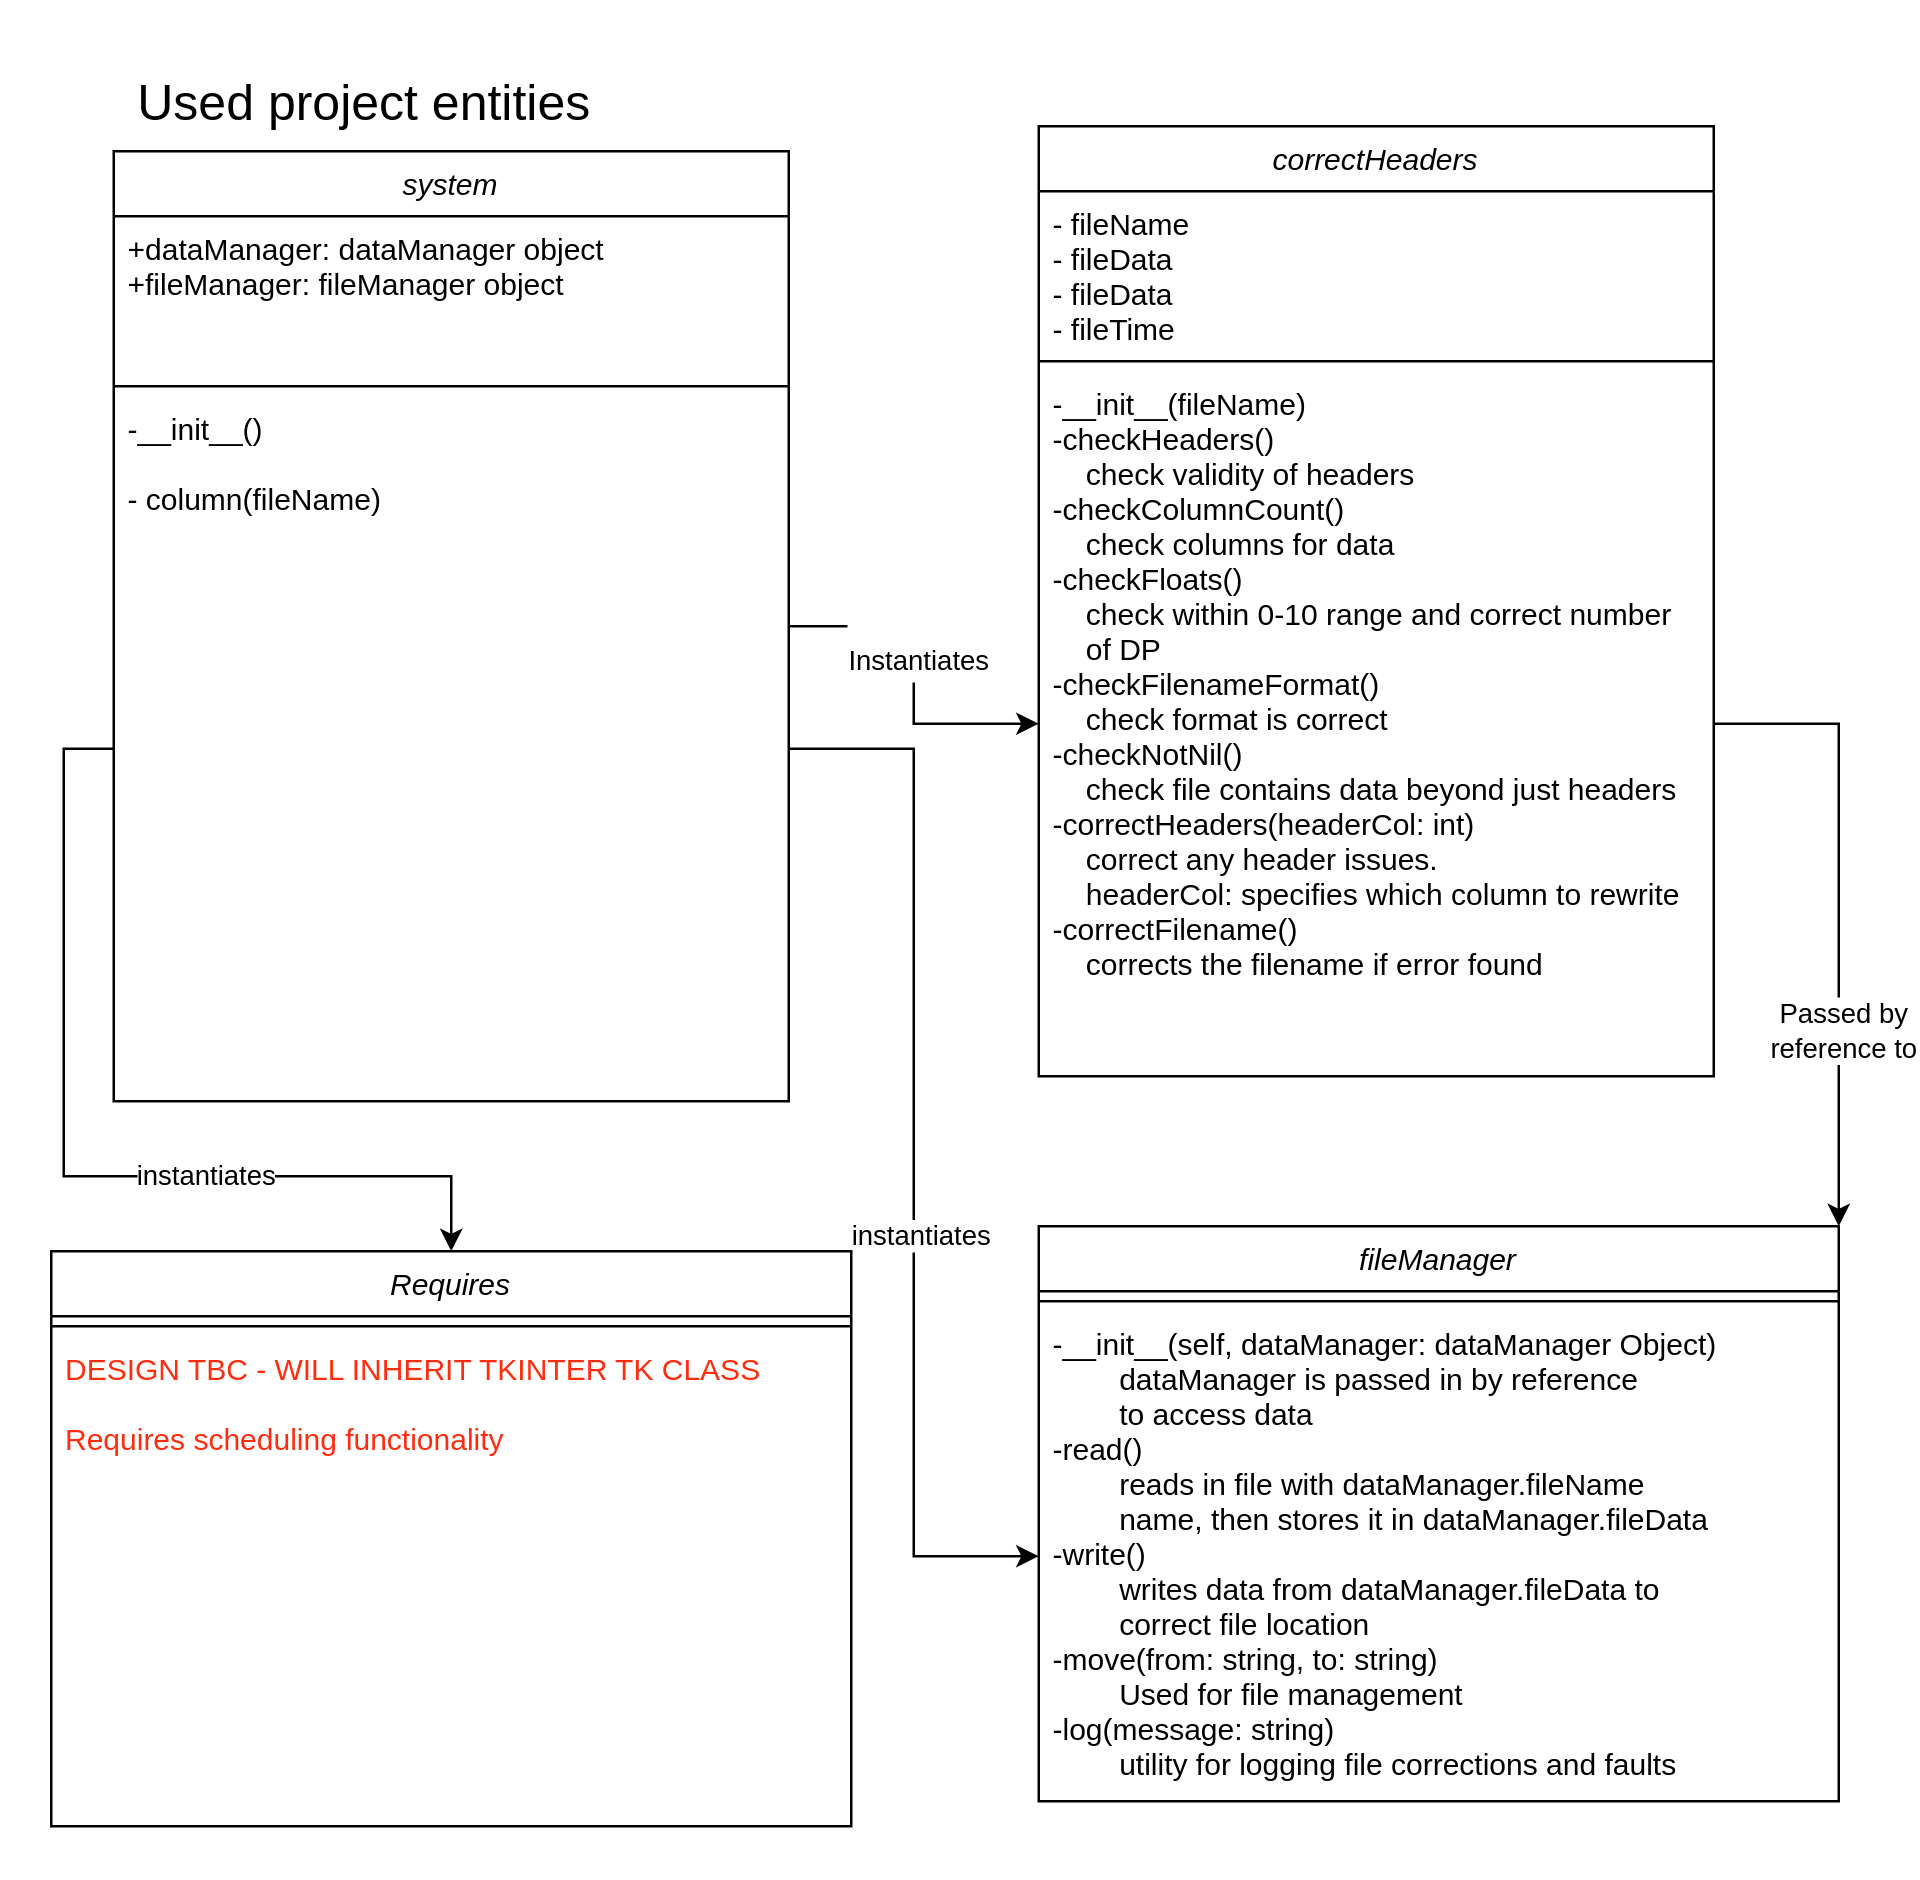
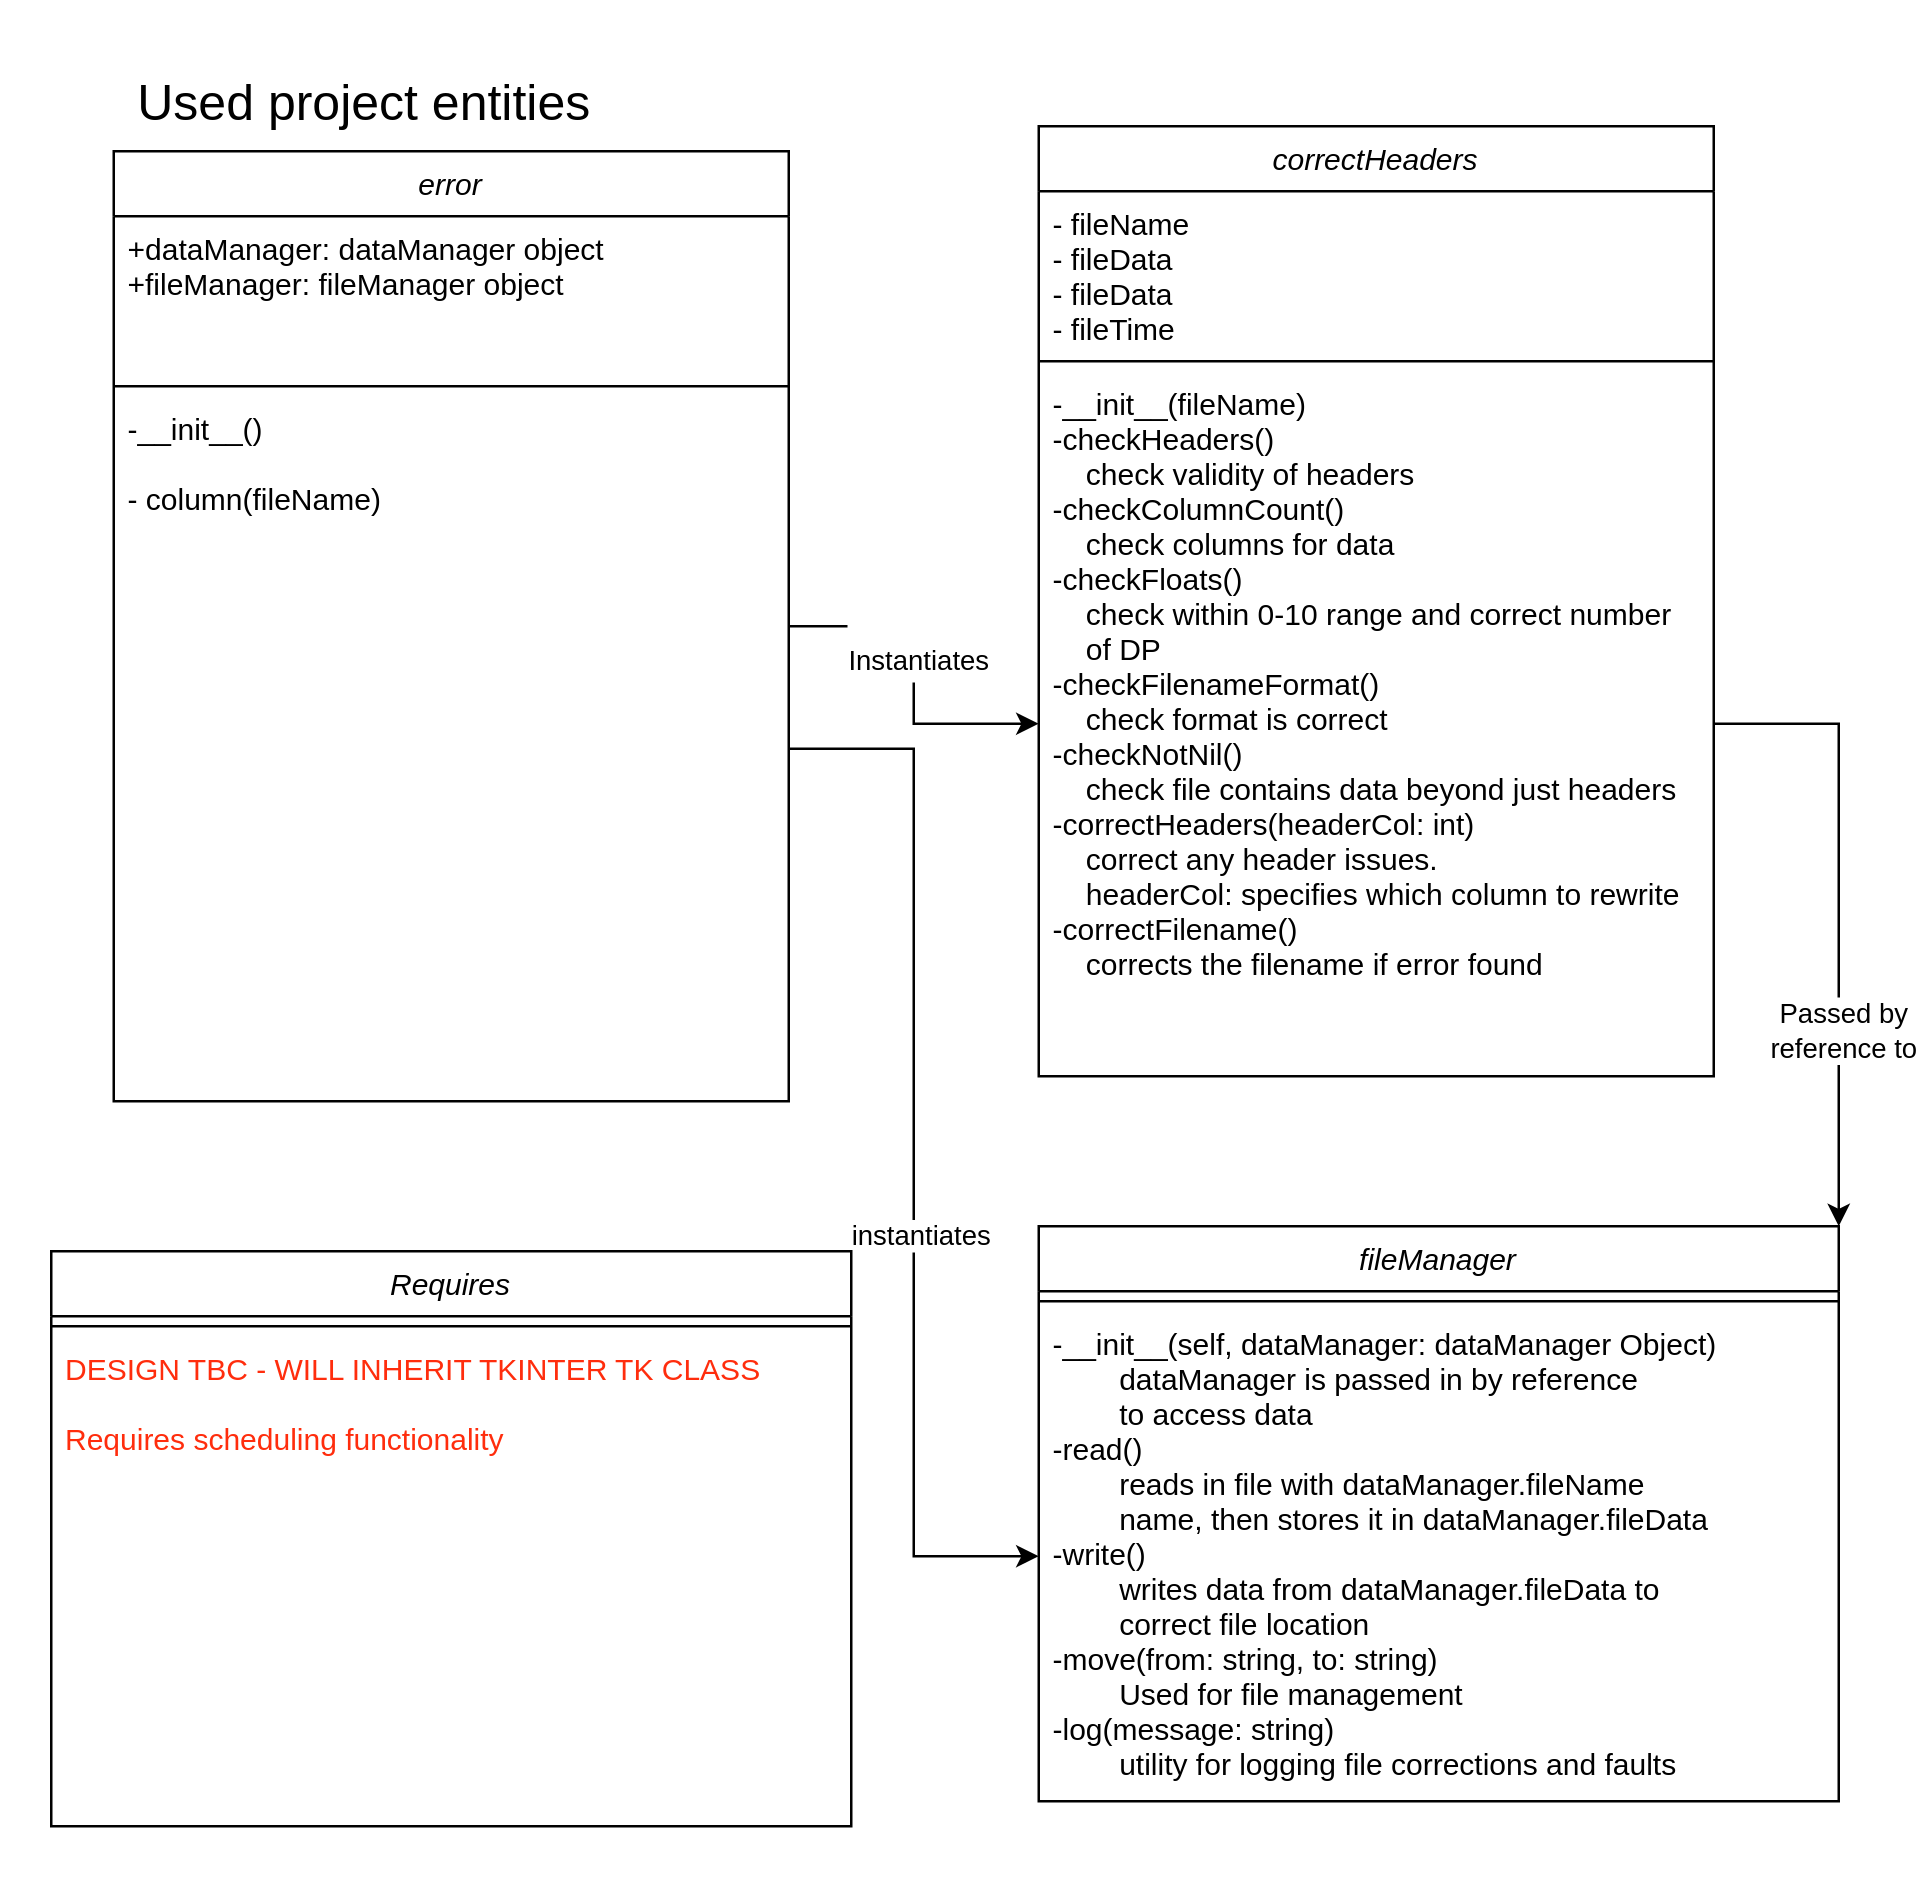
  <mxCell id="0" />
  <mxCell id="1" parent="0" />
  <mxCell id="2" value="correctHeaders" style="swimlane;fontStyle=2;align=center;verticalAlign=top;childLayout=stackLayout;horizontal=1;startSize=26;horizontalStack=0;resizeParent=1;resizeLast=0;collapsible=1;marginBottom=0;rounded=0;shadow=0;strokeWidth=1;" parent="1" vertex="1"><mxGeometry x="415" y="50" width="270" height="380" as="geometry"><mxRectangle x="230" y="140" width="160" height="26" as="alternateBounds" /></mxGeometry></mxCell>
  <mxCell id="3" value="- fileName&#10;- fileData&#10;- fileData&#10;- fileTime" style="text;align=left;verticalAlign=top;spacingLeft=4;spacingRight=4;overflow=hidden;rotatable=0;points=[[0,0.5],[1,0.5]];portConstraint=eastwest;" parent="2" vertex="1"><mxGeometry y="26" width="270" height="64" as="geometry" /></mxCell>
  <mxCell id="4" value="" style="line;html=1;strokeWidth=1;align=left;verticalAlign=middle;spacingTop=-1;spacingLeft=3;spacingRight=3;rotatable=0;labelPosition=right;points=[];portConstraint=eastwest;" parent="2" vertex="1"><mxGeometry y="90" width="270" height="8" as="geometry" /></mxCell>
  <mxCell id="5" value="-__init__(fileName)&#10;-checkHeaders()&#10;    check validity of headers&#10;-checkColumnCount()&#10;    check columns for data &#10;-checkFloats()&#10;    check within 0-10 range and correct number &#10;    of DP&#10;-checkFilenameFormat()&#10;    check format is correct&#10;-checkNotNil()&#10;    check file contains data beyond just headers&#10;-correctHeaders(headerCol: int)&#10;    correct any header issues.&#10;    headerCol: specifies which column to rewrite &#10;-correctFilename()&#10;    corrects the filename if error found&#10;" style="text;align=left;verticalAlign=top;spacingLeft=4;spacingRight=4;overflow=hidden;rotatable=0;points=[[0,0.5],[1,0.5]];portConstraint=eastwest;" parent="2" vertex="1"><mxGeometry y="98" width="270" height="282" as="geometry" /></mxCell>
  <mxCell id="6" value="fileManager" style="swimlane;fontStyle=2;align=center;verticalAlign=top;childLayout=stackLayout;horizontal=1;startSize=26;horizontalStack=0;resizeParent=1;resizeLast=0;collapsible=1;marginBottom=0;rounded=0;shadow=0;strokeWidth=1;" vertex="1" parent="1"><mxGeometry x="415" y="490" width="320" height="230" as="geometry"><mxRectangle x="230" y="140" width="160" height="26" as="alternateBounds" /></mxGeometry></mxCell>
  <mxCell id="7" value="" style="line;html=1;strokeWidth=1;align=left;verticalAlign=middle;spacingTop=-1;spacingLeft=3;spacingRight=3;rotatable=0;labelPosition=right;points=[];portConstraint=eastwest;" vertex="1" parent="6"><mxGeometry y="26" width="320" height="8" as="geometry" /></mxCell>
  <mxCell id="8" value="-__init__(self, dataManager: dataManager Object) &#10;        dataManager is passed in by reference &#10;        to access data&#10;-read()&#10;        reads in file with dataManager.fileName&#10;        name, then stores it in dataManager.fileData&#10;-write()&#10;        writes data from dataManager.fileData to &#10;        correct file location&#10;-move(from: string, to: string)&#10;        Used for file management&#10;-log(message: string)&#10;        utility for logging file corrections and faults" style="text;align=left;verticalAlign=top;spacingLeft=4;spacingRight=4;overflow=hidden;rotatable=0;points=[[0,0.5],[1,0.5]];portConstraint=eastwest;fontStyle=0" vertex="1" parent="6"><mxGeometry y="34" width="320" height="196" as="geometry" /></mxCell>
  <mxCell id="9" style="edgeStyle=orthogonalEdgeStyle;rounded=0;orthogonalLoop=1;jettySize=auto;html=1;exitX=1;exitY=0.5;exitDx=0;exitDy=0;entryX=0;entryY=0.5;entryDx=0;entryDy=0;fontSize=20;" edge="1" parent="1" source="11" target="5"><mxGeometry relative="1" as="geometry" /></mxCell>
  <mxCell id="10" value="&lt;font style=&quot;font-size: 11px;&quot;&gt;Instantiates&lt;/font&gt;" style="edgeLabel;html=1;align=center;verticalAlign=middle;resizable=0;points=[];fontSize=20;" vertex="1" connectable="0" parent="9"><mxGeometry x="-0.145" y="1" relative="1" as="geometry"><mxPoint as="offset" /></mxGeometry></mxCell>
- <mxCell id="11" value="system" style="swimlane;fontStyle=2;align=center;verticalAlign=top;childLayout=stackLayout;horizontal=1;startSize=26;horizontalStack=0;resizeParent=1;resizeLast=0;collapsible=1;marginBottom=0;rounded=0;shadow=0;strokeWidth=1;" vertex="1" parent="1"><mxGeometry x="45" y="60" width="270" height="380" as="geometry"><mxRectangle x="230" y="140" width="160" height="26" as="alternateBounds" /></mxGeometry></mxCell>
+ <mxCell id="11" value="error" style="swimlane;fontStyle=2;align=center;verticalAlign=top;childLayout=stackLayout;horizontal=1;startSize=26;horizontalStack=0;resizeParent=1;resizeLast=0;collapsible=1;marginBottom=0;rounded=0;shadow=0;strokeWidth=1;" vertex="1" parent="1"><mxGeometry x="45" y="60" width="270" height="380" as="geometry"><mxRectangle x="230" y="140" width="160" height="26" as="alternateBounds" /></mxGeometry></mxCell>
  <mxCell id="12" value="+dataManager: dataManager object&#10;+fileManager: fileManager object" style="text;align=left;verticalAlign=top;spacingLeft=4;spacingRight=4;overflow=hidden;rotatable=0;points=[[0,0.5],[1,0.5]];portConstraint=eastwest;" vertex="1" parent="11"><mxGeometry y="26" width="270" height="64" as="geometry" /></mxCell>
  <mxCell id="13" value="" style="line;html=1;strokeWidth=1;align=left;verticalAlign=middle;spacingTop=-1;spacingLeft=3;spacingRight=3;rotatable=0;labelPosition=right;points=[];portConstraint=eastwest;" vertex="1" parent="11"><mxGeometry y="90" width="270" height="8" as="geometry" /></mxCell>
  <mxCell id="14" value="-__init__()&#10;&#10;- column(fileName)" style="text;align=left;verticalAlign=top;spacingLeft=4;spacingRight=4;overflow=hidden;rotatable=0;points=[[0,0.5],[1,0.5]];portConstraint=eastwest;" vertex="1" parent="11"><mxGeometry y="98" width="270" height="282" as="geometry" /></mxCell>
  <mxCell id="15" value="&lt;font style=&quot;font-size: 20px;&quot;&gt;Used project entities&lt;/font&gt;" style="text;html=1;align=center;verticalAlign=middle;resizable=0;points=[];autosize=1;strokeColor=none;fillColor=none;" vertex="1" parent="1"><mxGeometry x="45" y="20" width="200" height="40" as="geometry" /></mxCell>
  <mxCell id="16" style="edgeStyle=orthogonalEdgeStyle;rounded=0;orthogonalLoop=1;jettySize=auto;html=1;exitX=1;exitY=0.5;exitDx=0;exitDy=0;entryX=0;entryY=0.5;entryDx=0;entryDy=0;fontSize=11;" edge="1" parent="1" source="14" target="8"><mxGeometry relative="1" as="geometry" /></mxCell>
  <mxCell id="17" value="instantiates" style="edgeLabel;html=1;align=center;verticalAlign=middle;resizable=0;points=[];fontSize=11;" vertex="1" connectable="0" parent="16"><mxGeometry x="0.154" y="2" relative="1" as="geometry"><mxPoint as="offset" /></mxGeometry></mxCell>
  <mxCell id="18" style="edgeStyle=orthogonalEdgeStyle;rounded=0;orthogonalLoop=1;jettySize=auto;html=1;exitX=1;exitY=0.5;exitDx=0;exitDy=0;entryX=1;entryY=0;entryDx=0;entryDy=0;fontSize=11;" edge="1" parent="1" source="5" target="6"><mxGeometry relative="1" as="geometry" /></mxCell>
  <mxCell id="19" value="Passed by &lt;br&gt;reference to" style="edgeLabel;html=1;align=center;verticalAlign=middle;resizable=0;points=[];fontSize=11;" vertex="1" connectable="0" parent="18"><mxGeometry x="0.368" y="1" relative="1" as="geometry"><mxPoint as="offset" /></mxGeometry></mxCell>
  <mxCell id="20" value="Requires" style="swimlane;fontStyle=2;align=center;verticalAlign=top;childLayout=stackLayout;horizontal=1;startSize=26;horizontalStack=0;resizeParent=1;resizeLast=0;collapsible=1;marginBottom=0;rounded=0;shadow=0;strokeWidth=1;" vertex="1" parent="1"><mxGeometry x="20" y="500" width="320" height="230" as="geometry"><mxRectangle x="230" y="140" width="160" height="26" as="alternateBounds" /></mxGeometry></mxCell>
  <mxCell id="21" value="" style="line;html=1;strokeWidth=1;align=left;verticalAlign=middle;spacingTop=-1;spacingLeft=3;spacingRight=3;rotatable=0;labelPosition=right;points=[];portConstraint=eastwest;" vertex="1" parent="20"><mxGeometry y="26" width="320" height="8" as="geometry" /></mxCell>
  <mxCell id="22" value="DESIGN TBC - WILL INHERIT TKINTER TK CLASS&#10;&#10;Requires scheduling functionality" style="text;align=left;verticalAlign=top;spacingLeft=4;spacingRight=4;overflow=hidden;rotatable=0;points=[[0,0.5],[1,0.5]];portConstraint=eastwest;fontStyle=0;fontColor=#FF2D0D;" vertex="1" parent="20"><mxGeometry y="34" width="320" height="196" as="geometry" /></mxCell>
- <mxCell id="23" style="edgeStyle=orthogonalEdgeStyle;rounded=0;orthogonalLoop=1;jettySize=auto;html=1;fontSize=11;fontColor=#FF2D0D;" edge="1" parent="1" source="14" target="20"><mxGeometry relative="1" as="geometry" /></mxCell>
- <mxCell id="24" value="&lt;font color=&quot;#000000&quot;&gt;instantiates&lt;/font&gt;" style="edgeLabel;html=1;align=center;verticalAlign=middle;resizable=0;points=[];fontSize=11;fontColor=#FF2D0D;" vertex="1" connectable="0" parent="23"><mxGeometry x="0.314" y="1" relative="1" as="geometry"><mxPoint as="offset" /></mxGeometry></mxCell>
